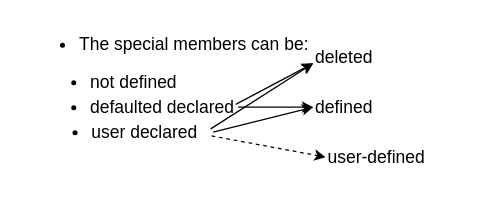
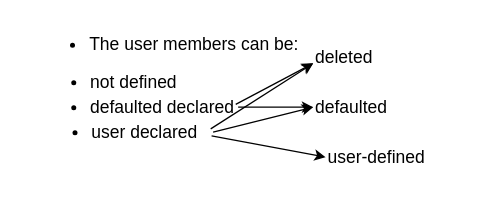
  <mxCell id="0" />
  <mxCell id="1" parent="0" />
  <mxCell id="2" value="&lt;ul&gt;&lt;li&gt;not defined&lt;/li&gt;&lt;/ul&gt;" style="text;html=1;align=left;verticalAlign=middle;whiteSpace=wrap;rounded=0;fontSize=14;" parent="1" vertex="1"><mxGeometry x="30" y="50" width="130" height="30" as="geometry" /></mxCell>
  <mxCell id="3" value="&lt;ul&gt;&lt;li&gt;defaulted declared&lt;/li&gt;&lt;/ul&gt;" style="text;html=1;align=left;verticalAlign=middle;whiteSpace=wrap;rounded=0;fontSize=14;" parent="1" vertex="1"><mxGeometry x="30" y="70" width="160" height="30" as="geometry" /></mxCell>
  <mxCell id="4" value="&lt;ul&gt;&lt;li&gt;user declared&lt;/li&gt;&lt;/ul&gt;" style="text;html=1;align=left;verticalAlign=middle;whiteSpace=wrap;rounded=0;fontSize=14;" parent="1" vertex="1"><mxGeometry x="31.25" y="90" width="138.75" height="30" as="geometry" /></mxCell>
- <mxCell id="5" value="&lt;ul&gt;&lt;li&gt;The special members can be:&lt;/li&gt;&lt;/ul&gt;" style="text;html=1;align=center;verticalAlign=middle;whiteSpace=wrap;rounded=0;fontSize=14;" parent="1" vertex="1"><mxGeometry x="20" y="20" width="230" height="30" as="geometry" /></mxCell>
+ <mxCell id="5" value="&lt;ul&gt;&lt;li&gt;The user members can be:&lt;/li&gt;&lt;/ul&gt;" style="text;html=1;align=center;verticalAlign=middle;whiteSpace=wrap;rounded=0;fontSize=14;" parent="1" vertex="1"><mxGeometry x="20" y="20" width="230" height="30" as="geometry" /></mxCell>
  <mxCell id="6" value="deleted" style="text;html=1;align=left;verticalAlign=middle;whiteSpace=wrap;rounded=0;fontSize=14;" parent="1" vertex="1"><mxGeometry x="250" y="30" width="60" height="30" as="geometry" /></mxCell>
  <mxCell id="7" value="user-defined" style="text;html=1;align=left;verticalAlign=middle;whiteSpace=wrap;rounded=0;fontSize=14;" parent="1" vertex="1"><mxGeometry x="260" y="110" width="110" height="30" as="geometry" /></mxCell>
  <mxCell id="8" value="" style="endArrow=classic;html=1;rounded=0;exitX=0.988;exitY=0.427;exitDx=0;exitDy=0;exitPerimeter=0;" parent="1" source="3" edge="1"><mxGeometry width="50" height="50" relative="1" as="geometry"><mxPoint x="200" y="100" as="sourcePoint" /><mxPoint x="250" y="50" as="targetPoint" /></mxGeometry></mxCell>
  <mxCell id="9" value="" style="endArrow=classic;html=1;rounded=0;" parent="1" source="3" edge="1"><mxGeometry width="50" height="50" relative="1" as="geometry"><mxPoint x="198" y="93" as="sourcePoint" /><mxPoint x="250" y="85" as="targetPoint" /></mxGeometry></mxCell>
  <mxCell id="10" value="" style="endArrow=classic;html=1;rounded=0;exitX=0.986;exitY=0.413;exitDx=0;exitDy=0;exitPerimeter=0;" parent="1" source="4" edge="1"><mxGeometry width="50" height="50" relative="1" as="geometry"><mxPoint x="200" y="95" as="sourcePoint" /><mxPoint x="250" y="50" as="targetPoint" /></mxGeometry></mxCell>
  <mxCell id="11" value="" style="endArrow=classic;html=1;rounded=0;entryX=0;entryY=0.5;entryDx=0;entryDy=0;exitX=1;exitY=0.5;exitDx=0;exitDy=0;" parent="1" source="4" edge="1"><mxGeometry width="50" height="50" relative="1" as="geometry"><mxPoint x="170" y="110" as="sourcePoint" /><mxPoint x="250" y="85" as="targetPoint" /></mxGeometry></mxCell>
- <mxCell id="12" value="" style="endArrow=classic;html=1;rounded=0;entryX=0;entryY=0.5;entryDx=0;entryDy=0;exitX=0.991;exitY=0.6;exitDx=0;exitDy=0;exitPerimeter=0;dashed=1;" parent="1" source="4" target="7" edge="1"><mxGeometry width="50" height="50" relative="1" as="geometry"><mxPoint x="180" y="120" as="sourcePoint" /><mxPoint x="260" y="95" as="targetPoint" /></mxGeometry></mxCell>
- <mxCell id="13" value="defined" style="text;html=1;align=left;verticalAlign=middle;whiteSpace=wrap;rounded=0;fontSize=14;" vertex="1" parent="1"><mxGeometry x="250" y="70" width="60" height="30" as="geometry" /></mxCell>
+ <mxCell id="12" value="" style="endArrow=classic;html=1;rounded=0;entryX=0;entryY=0.5;entryDx=0;entryDy=0;exitX=0.991;exitY=0.6;exitDx=0;exitDy=0;exitPerimeter=0;" parent="1" source="4" target="7" edge="1"><mxGeometry width="50" height="50" relative="1" as="geometry"><mxPoint x="180" y="120" as="sourcePoint" /><mxPoint x="260" y="95" as="targetPoint" /></mxGeometry></mxCell>
+ <mxCell id="13" value="defaulted" style="text;html=1;align=left;verticalAlign=middle;whiteSpace=wrap;rounded=0;fontSize=14;" vertex="1" parent="1"><mxGeometry x="250" y="70" width="60" height="30" as="geometry" /></mxCell>
